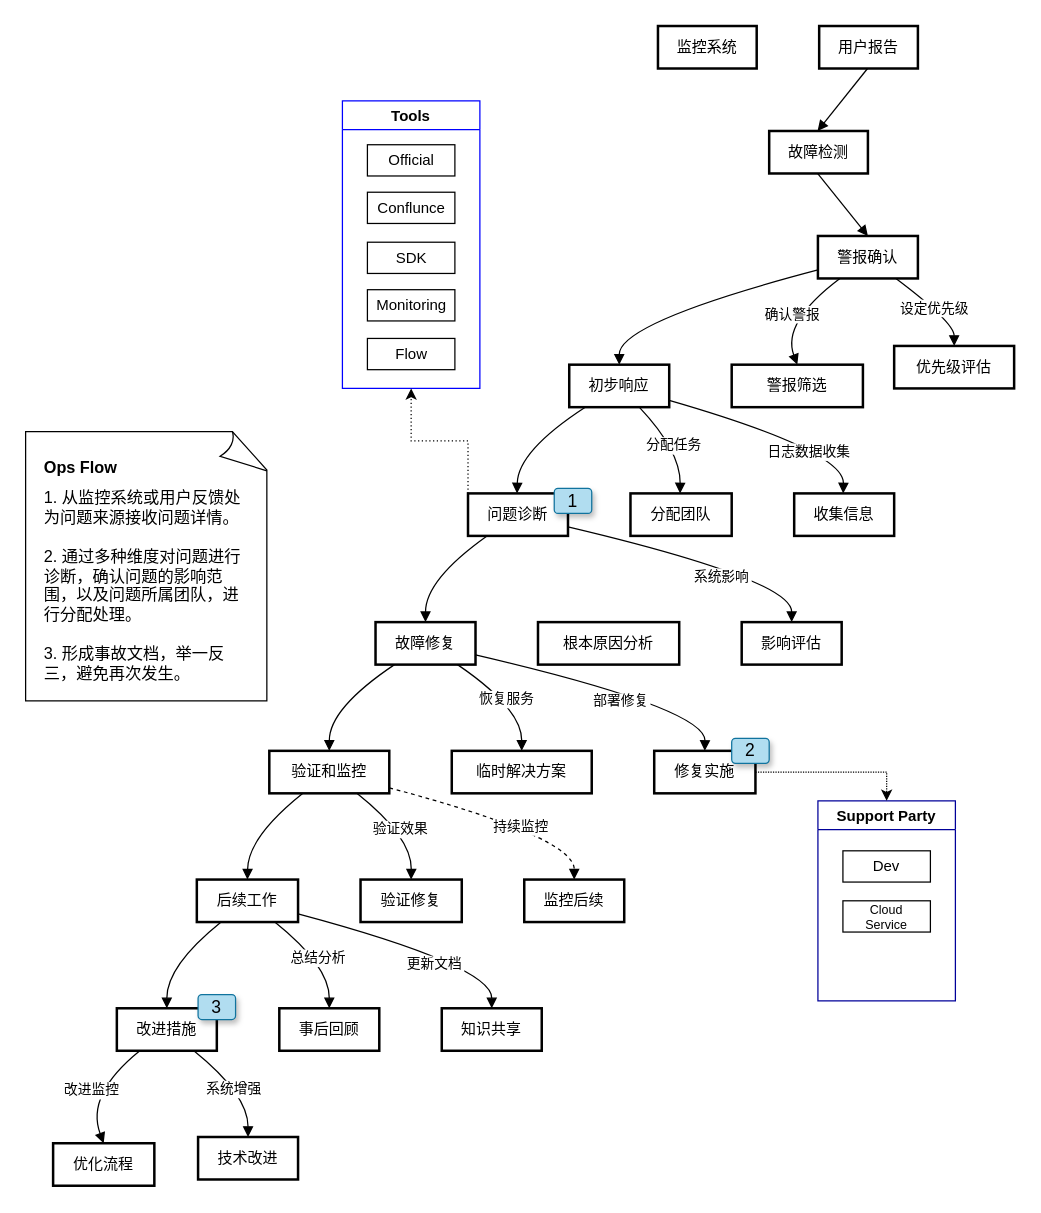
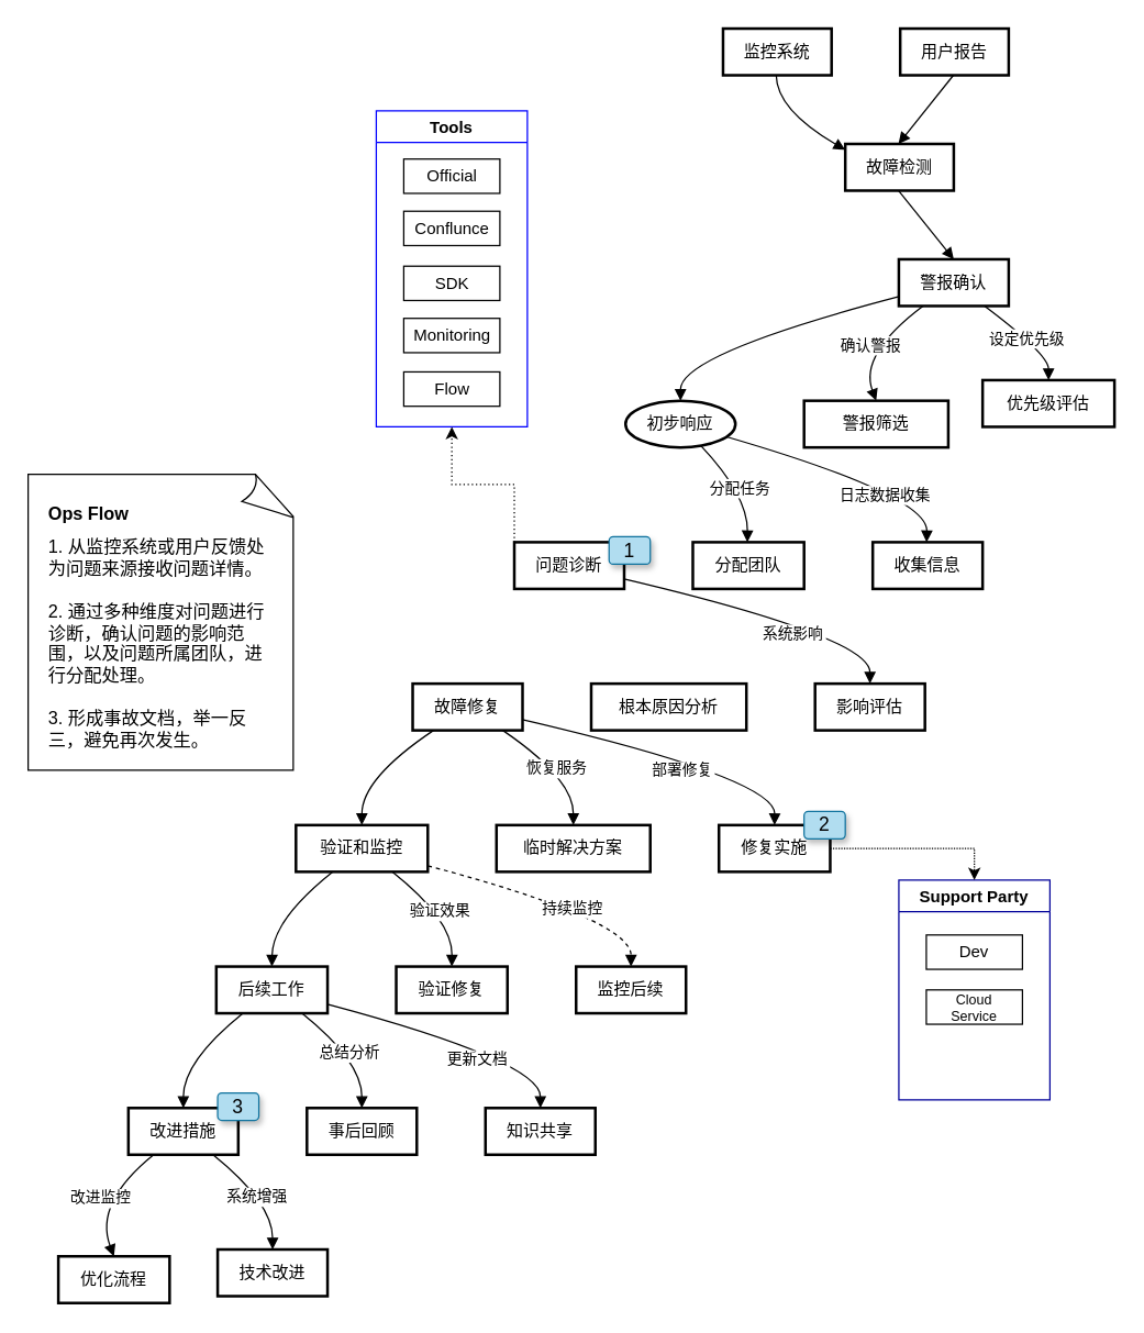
  <mxCell id="0" />
  <mxCell id="1" parent="0" />
  <mxCell id="2" value="Support Party" style="swimlane;strokeColor=#000099;" vertex="1" parent="1"><mxGeometry x="654" y="640" width="110" height="160" as="geometry"><mxRectangle x="831" y="690" width="110" height="30" as="alternateBounds" /></mxGeometry></mxCell>
  <mxCell id="3" value="Dev" style="rounded=0;whiteSpace=wrap;html=1;strokeColor=default;align=center;verticalAlign=middle;fontFamily=Helvetica;fontSize=12;fontColor=default;fillColor=default;" vertex="1" parent="2"><mxGeometry x="20" y="40" width="70" height="25" as="geometry" /></mxCell>
  <mxCell id="4" value="Cloud&lt;br style=&quot;font-size: 10px;&quot;&gt;Service" style="rounded=0;whiteSpace=wrap;html=1;fontSize=10;" vertex="1" parent="2"><mxGeometry x="20" y="80" width="70" height="25" as="geometry" /></mxCell>
  <mxCell id="5" value="Tools" style="swimlane;strokeColor=#0000FF;" vertex="1" parent="1"><mxGeometry x="273.5" y="80" width="110" height="230" as="geometry"><mxRectangle x="964" y="598" width="70" height="30" as="alternateBounds" /></mxGeometry></mxCell>
  <mxCell id="6" value="Monitoring" style="rounded=0;whiteSpace=wrap;html=1;" vertex="1" parent="5"><mxGeometry x="20" y="151" width="70" height="25" as="geometry" /></mxCell>
  <mxCell id="7" value="Conflunce" style="rounded=0;whiteSpace=wrap;html=1;" vertex="1" parent="5"><mxGeometry x="20" y="73" width="70" height="25" as="geometry" /></mxCell>
  <mxCell id="8" value="SDK" style="rounded=0;whiteSpace=wrap;html=1;" vertex="1" parent="5"><mxGeometry x="20" y="113" width="70" height="25" as="geometry" /></mxCell>
  <mxCell id="9" value="Official" style="rounded=0;whiteSpace=wrap;html=1;" vertex="1" parent="5"><mxGeometry x="20" y="35" width="70" height="25" as="geometry" /></mxCell>
  <mxCell id="10" value="Flow" style="rounded=0;whiteSpace=wrap;html=1;" vertex="1" parent="5"><mxGeometry x="20" y="190" width="70" height="25" as="geometry" /></mxCell>
  <mxCell id="11" value="故障检测" style="whiteSpace=wrap;strokeWidth=2;" vertex="1" parent="1"><mxGeometry x="615" y="104" width="79" height="34" as="geometry" /></mxCell>
  <mxCell id="12" value="警报确认" style="whiteSpace=wrap;strokeWidth=2;" vertex="1" parent="1"><mxGeometry x="654" y="188" width="80" height="34" as="geometry" /></mxCell>
- <mxCell id="13" value="初步响应" style="whiteSpace=wrap;strokeWidth=2;" vertex="1" parent="1"><mxGeometry x="455" y="291" width="80" height="34" as="geometry" /></mxCell>
+ <mxCell id="13" value="初步响应" style="ellipse;whiteSpace=wrap;strokeWidth=2;" vertex="1" parent="1"><mxGeometry x="455" y="291" width="80" height="34" as="geometry" /></mxCell>
  <mxCell id="14" style="edgeStyle=orthogonalEdgeStyle;rounded=0;orthogonalLoop=1;jettySize=auto;html=1;entryX=0.5;entryY=1;entryDx=0;entryDy=0;exitX=0;exitY=0;exitDx=0;exitDy=0;dashed=1;dashPattern=1 2;" edge="1" parent="1" source="15" target="5"><mxGeometry relative="1" as="geometry" /></mxCell>
  <mxCell id="15" value="问题诊断" style="whiteSpace=wrap;strokeWidth=2;" vertex="1" parent="1"><mxGeometry x="374" y="394" width="80" height="34" as="geometry" /></mxCell>
  <mxCell id="16" value="故障修复" style="whiteSpace=wrap;strokeWidth=2;" vertex="1" parent="1"><mxGeometry x="300" y="497" width="80" height="34" as="geometry" /></mxCell>
  <mxCell id="17" value="验证和监控" style="whiteSpace=wrap;strokeWidth=2;" vertex="1" parent="1"><mxGeometry x="215" y="600" width="96" height="34" as="geometry" /></mxCell>
  <mxCell id="18" value="后续工作" style="whiteSpace=wrap;strokeWidth=2;" vertex="1" parent="1"><mxGeometry x="157" y="703" width="81" height="34" as="geometry" /></mxCell>
  <mxCell id="19" value="改进措施" style="whiteSpace=wrap;strokeWidth=2;" vertex="1" parent="1"><mxGeometry x="93" y="806" width="80" height="34" as="geometry" /></mxCell>
  <mxCell id="20" value="监控系统" style="whiteSpace=wrap;strokeWidth=2;" vertex="1" parent="1"><mxGeometry x="526" y="20" width="79" height="34" as="geometry" /></mxCell>
  <mxCell id="21" value="用户报告" style="whiteSpace=wrap;strokeWidth=2;" vertex="1" parent="1"><mxGeometry x="655" y="20" width="79" height="34" as="geometry" /></mxCell>
  <mxCell id="22" value="警报筛选" style="whiteSpace=wrap;strokeWidth=2;" vertex="1" parent="1"><mxGeometry x="585" y="291" width="105" height="34" as="geometry" /></mxCell>
  <mxCell id="23" value="优先级评估" style="whiteSpace=wrap;strokeWidth=2;" vertex="1" parent="1"><mxGeometry x="715" y="276" width="96" height="34" as="geometry" /></mxCell>
  <mxCell id="24" value="分配团队" style="whiteSpace=wrap;strokeWidth=2;" vertex="1" parent="1"><mxGeometry x="504" y="394" width="81" height="34" as="geometry" /></mxCell>
  <mxCell id="25" value="收集信息" style="whiteSpace=wrap;strokeWidth=2;" vertex="1" parent="1"><mxGeometry x="635" y="394" width="80" height="34" as="geometry" /></mxCell>
  <mxCell id="26" value="根本原因分析" style="whiteSpace=wrap;strokeWidth=2;" vertex="1" parent="1"><mxGeometry x="430" y="497" width="113" height="34" as="geometry" /></mxCell>
  <mxCell id="27" value="影响评估" style="whiteSpace=wrap;strokeWidth=2;" vertex="1" parent="1"><mxGeometry x="593" y="497" width="80" height="34" as="geometry" /></mxCell>
  <mxCell id="28" value="临时解决方案" style="whiteSpace=wrap;strokeWidth=2;" vertex="1" parent="1"><mxGeometry x="361" y="600" width="112" height="34" as="geometry" /></mxCell>
  <mxCell id="29" style="edgeStyle=orthogonalEdgeStyle;rounded=0;orthogonalLoop=1;jettySize=auto;html=1;entryX=0.5;entryY=0;entryDx=0;entryDy=0;dashed=1;dashPattern=1 1;" edge="1" parent="1" source="30" target="2"><mxGeometry relative="1" as="geometry" /></mxCell>
  <mxCell id="30" value="修复实施" style="whiteSpace=wrap;strokeWidth=2;" vertex="1" parent="1"><mxGeometry x="523" y="600" width="81" height="34" as="geometry" /></mxCell>
  <mxCell id="31" value="验证修复" style="whiteSpace=wrap;strokeWidth=2;" vertex="1" parent="1"><mxGeometry x="288" y="703" width="81" height="34" as="geometry" /></mxCell>
  <mxCell id="32" value="监控后续" style="whiteSpace=wrap;strokeWidth=2;" vertex="1" parent="1"><mxGeometry x="419" y="703" width="80" height="34" as="geometry" /></mxCell>
  <mxCell id="33" value="事后回顾" style="whiteSpace=wrap;strokeWidth=2;" vertex="1" parent="1"><mxGeometry x="223" y="806" width="80" height="34" as="geometry" /></mxCell>
  <mxCell id="34" value="知识共享" style="whiteSpace=wrap;strokeWidth=2;" vertex="1" parent="1"><mxGeometry x="353" y="806" width="80" height="34" as="geometry" /></mxCell>
  <mxCell id="35" value="优化流程" style="whiteSpace=wrap;strokeWidth=2;" vertex="1" parent="1"><mxGeometry x="42" y="914" width="81" height="34" as="geometry" /></mxCell>
  <mxCell id="36" value="技术改进" style="whiteSpace=wrap;strokeWidth=2;" vertex="1" parent="1"><mxGeometry x="158" y="909" width="80" height="34" as="geometry" /></mxCell>
  <mxCell id="37" value="" style="curved=1;startArrow=none;endArrow=block;exitX=0.49;exitY=1;entryX=0.5;entryY=0;rounded=0;" edge="1" parent="1" source="11" target="12"><mxGeometry relative="1" as="geometry"><Array as="points" /></mxGeometry></mxCell>
  <mxCell id="38" value="" style="curved=1;startArrow=none;endArrow=block;exitX=0;exitY=0.8;entryX=0.5;entryY=0;rounded=0;" edge="1" parent="1" source="12" target="13"><mxGeometry relative="1" as="geometry"><Array as="points"><mxPoint x="495" y="257" /></Array></mxGeometry></mxCell>
- <mxCell id="39" value="" style="curved=1;startArrow=none;endArrow=block;exitX=0.16;exitY=1;entryX=0.49;entryY=0;rounded=0;" edge="1" parent="1" source="13" target="15"><mxGeometry relative="1" as="geometry"><Array as="points"><mxPoint x="414" y="360" /></Array></mxGeometry></mxCell>
- <mxCell id="40" value="" style="curved=1;startArrow=none;endArrow=block;exitX=0.19;exitY=1;entryX=0.5;entryY=0;rounded=0;" edge="1" parent="1" source="15" target="16"><mxGeometry relative="1" as="geometry"><Array as="points"><mxPoint x="340" y="463" /></Array></mxGeometry></mxCell>
  <mxCell id="41" value="" style="curved=1;startArrow=none;endArrow=block;exitX=0.19;exitY=1;entryX=0.5;entryY=0;rounded=0;" edge="1" parent="1" source="16" target="17"><mxGeometry relative="1" as="geometry"><Array as="points"><mxPoint x="263" y="566" /></Array></mxGeometry></mxCell>
  <mxCell id="42" value="" style="curved=1;startArrow=none;endArrow=block;exitX=0.28;exitY=1;entryX=0.5;entryY=0;rounded=0;" edge="1" parent="1" source="17" target="18"><mxGeometry relative="1" as="geometry"><Array as="points"><mxPoint x="198" y="669" /></Array></mxGeometry></mxCell>
  <mxCell id="43" value="" style="curved=1;startArrow=none;endArrow=block;exitX=0.24;exitY=1;entryX=0.5;entryY=0;rounded=0;" edge="1" parent="1" source="18" target="19"><mxGeometry relative="1" as="geometry"><Array as="points"><mxPoint x="133" y="772" /></Array></mxGeometry></mxCell>
+ <mxCell id="44" value="" style="curved=1;startArrow=none;endArrow=block;exitX=0.49;exitY=1;entryX=-0.01;entryY=0.12;rounded=0;" edge="1" parent="1" source="20" target="11"><mxGeometry relative="1" as="geometry"><Array as="points"><mxPoint x="565" y="79" /></Array></mxGeometry></mxCell>
  <mxCell id="45" value="" style="curved=1;startArrow=none;endArrow=block;exitX=0.49;exitY=1;entryX=0.49;entryY=0;rounded=0;" edge="1" parent="1" source="21" target="11"><mxGeometry relative="1" as="geometry"><Array as="points" /></mxGeometry></mxCell>
  <mxCell id="46" value="确认警报" style="curved=1;startArrow=none;endArrow=block;exitX=0.22;exitY=1;entryX=0.5;entryY=0;rounded=0;" edge="1" parent="1" source="12" target="22"><mxGeometry relative="1" as="geometry"><Array as="points"><mxPoint x="625" y="257" /></Array></mxGeometry></mxCell>
  <mxCell id="47" value="设定优先级" style="curved=1;startArrow=none;endArrow=block;exitX=0.78;exitY=1;entryX=0.5;entryY=0;rounded=0;" edge="1" parent="1" source="12" target="23"><mxGeometry relative="1" as="geometry"><Array as="points"><mxPoint x="763" y="257" /></Array></mxGeometry></mxCell>
  <mxCell id="48" value="分配任务" style="curved=1;startArrow=none;endArrow=block;exitX=0.7;exitY=1;entryX=0.49;entryY=0;rounded=0;" edge="1" parent="1" source="13" target="24"><mxGeometry relative="1" as="geometry"><Array as="points"><mxPoint x="544" y="360" /></Array></mxGeometry></mxCell>
  <mxCell id="49" value="日志数据收集" style="curved=1;startArrow=none;endArrow=block;exitX=1;exitY=0.84;entryX=0.49;entryY=0;rounded=0;" edge="1" parent="1" source="13" target="25"><mxGeometry x="0.322" y="-8" relative="1" as="geometry"><Array as="points"><mxPoint x="675" y="360" /></Array><mxPoint as="offset" /></mxGeometry></mxCell>
  <mxCell id="50" value="系统影响" style="curved=1;startArrow=none;endArrow=block;exitX=0.99;exitY=0.78;entryX=0.5;entryY=0;rounded=0;" edge="1" parent="1" source="15" target="27"><mxGeometry x="0.181" y="-10" relative="1" as="geometry"><Array as="points"><mxPoint x="633" y="463" /></Array><mxPoint as="offset" /></mxGeometry></mxCell>
  <mxCell id="51" value="恢复服务" style="curved=1;startArrow=none;endArrow=block;exitX=0.82;exitY=1;entryX=0.5;entryY=0;rounded=0;" edge="1" parent="1" source="16" target="28"><mxGeometry relative="1" as="geometry"><Array as="points"><mxPoint x="417" y="566" /></Array></mxGeometry></mxCell>
  <mxCell id="52" value="部署修复" style="curved=1;startArrow=none;endArrow=block;exitX=1;exitY=0.77;entryX=0.5;entryY=0;rounded=0;" edge="1" parent="1" source="16" target="30"><mxGeometry x="0.097" y="-9" relative="1" as="geometry"><Array as="points"><mxPoint x="564" y="566" /></Array><mxPoint as="offset" /></mxGeometry></mxCell>
  <mxCell id="53" value="验证效果" style="curved=1;startArrow=none;endArrow=block;exitX=0.73;exitY=1;entryX=0.5;entryY=0;rounded=0;" edge="1" parent="1" source="17" target="31"><mxGeometry relative="1" as="geometry"><Array as="points"><mxPoint x="329" y="669" /></Array></mxGeometry></mxCell>
  <mxCell id="54" value="持续监控" style="curved=1;startArrow=none;endArrow=block;exitX=1;exitY=0.87;entryX=0.5;entryY=0;rounded=0;dashed=1;" edge="1" parent="1" source="17" target="32"><mxGeometry x="0.178" y="-2" relative="1" as="geometry"><Array as="points"><mxPoint x="459" y="669" /></Array><mxPoint as="offset" /></mxGeometry></mxCell>
  <mxCell id="55" value="总结分析" style="curved=1;startArrow=none;endArrow=block;exitX=0.77;exitY=1;entryX=0.5;entryY=0;rounded=0;" edge="1" parent="1" source="18" target="33"><mxGeometry relative="1" as="geometry"><Array as="points"><mxPoint x="263" y="772" /></Array></mxGeometry></mxCell>
  <mxCell id="56" value="更新文档" style="curved=1;startArrow=none;endArrow=block;exitX=1;exitY=0.81;entryX=0.5;entryY=0;rounded=0;" edge="1" parent="1" source="18" target="34"><mxGeometry x="0.188" y="-10" relative="1" as="geometry"><Array as="points"><mxPoint x="393" y="772" /></Array><mxPoint as="offset" /></mxGeometry></mxCell>
  <mxCell id="57" value="改进监控" style="curved=1;startArrow=none;endArrow=block;exitX=0.23;exitY=1;entryX=0.5;entryY=0;rounded=0;" edge="1" parent="1" source="19" target="35"><mxGeometry relative="1" as="geometry"><Array as="points"><mxPoint x="68" y="875" /></Array></mxGeometry></mxCell>
  <mxCell id="58" value="系统增强" style="curved=1;startArrow=none;endArrow=block;exitX=0.77;exitY=1;entryX=0.5;entryY=0;rounded=0;" edge="1" parent="1" source="19" target="36"><mxGeometry x="-0.018" y="-3" relative="1" as="geometry"><Array as="points"><mxPoint x="198" y="875" /></Array><mxPoint as="offset" /></mxGeometry></mxCell>
  <mxCell id="59" value="1" style="rounded=1;whiteSpace=wrap;html=1;fillColor=#b1ddf0;strokeColor=#10739e;shadow=1;fontSize=14;spacing=1;" vertex="1" parent="1"><mxGeometry x="443" y="390" width="30" height="20" as="geometry" /></mxCell>
  <mxCell id="60" value="2" style="rounded=1;whiteSpace=wrap;html=1;fillColor=#b1ddf0;strokeColor=#10739e;shadow=1;fontSize=14;spacing=1;" vertex="1" parent="1"><mxGeometry x="585" y="590" width="30" height="20" as="geometry" /></mxCell>
  <mxCell id="61" value="3" style="rounded=1;whiteSpace=wrap;html=1;fillColor=#b1ddf0;strokeColor=#10739e;shadow=1;fontSize=14;spacing=1;" vertex="1" parent="1"><mxGeometry x="158" y="795" width="30" height="20" as="geometry" /></mxCell>
  <mxCell id="62" value="" style="group" vertex="1" connectable="0" parent="1"><mxGeometry x="20" y="344.5" width="195" height="215.5" as="geometry" /></mxCell>
  <mxCell id="63" value="" style="whiteSpace=wrap;html=1;shape=mxgraph.basic.document" vertex="1" parent="62"><mxGeometry width="195" height="215.5" as="geometry" /></mxCell>
  <mxCell id="64" value="&lt;h1 style=&quot;margin-top: 0px; font-size: 13px;&quot;&gt;Ops Flow&lt;/h1&gt;&lt;div style=&quot;font-size: 13px;&quot;&gt;1. 从监控系统或用户反馈处为问题来源接收问题详情。&lt;br&gt;&lt;br&gt;&lt;/div&gt;&lt;div style=&quot;font-size: 13px;&quot;&gt;2. 通过多种维度对问题进行诊断，确认问题的影响范围，以及问题所属团队，进行分配处理。&lt;br&gt;&lt;br&gt;&lt;/div&gt;&lt;div style=&quot;font-size: 13px;&quot;&gt;3. 形成事故文档，举一反三，避免再次发生。&lt;/div&gt;" style="text;html=1;whiteSpace=wrap;overflow=hidden;rounded=0;fontSize=13;" vertex="1" parent="62"><mxGeometry x="12.5" y="14.5" width="170" height="201" as="geometry" /></mxCell>
